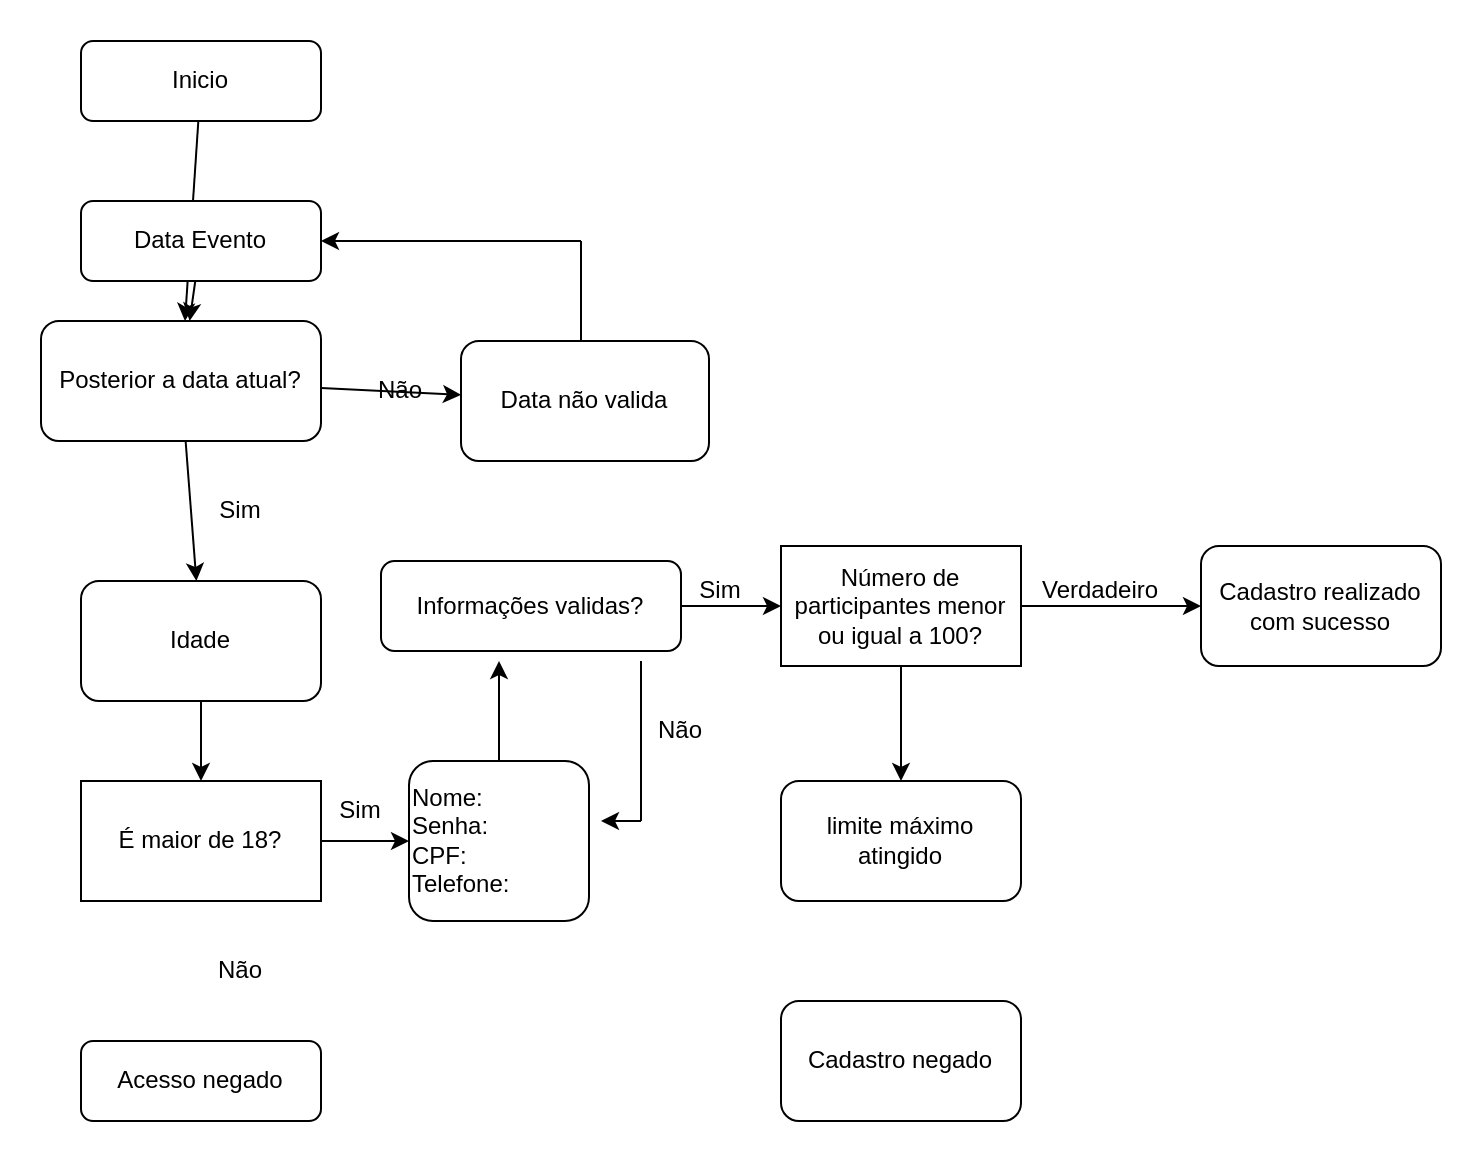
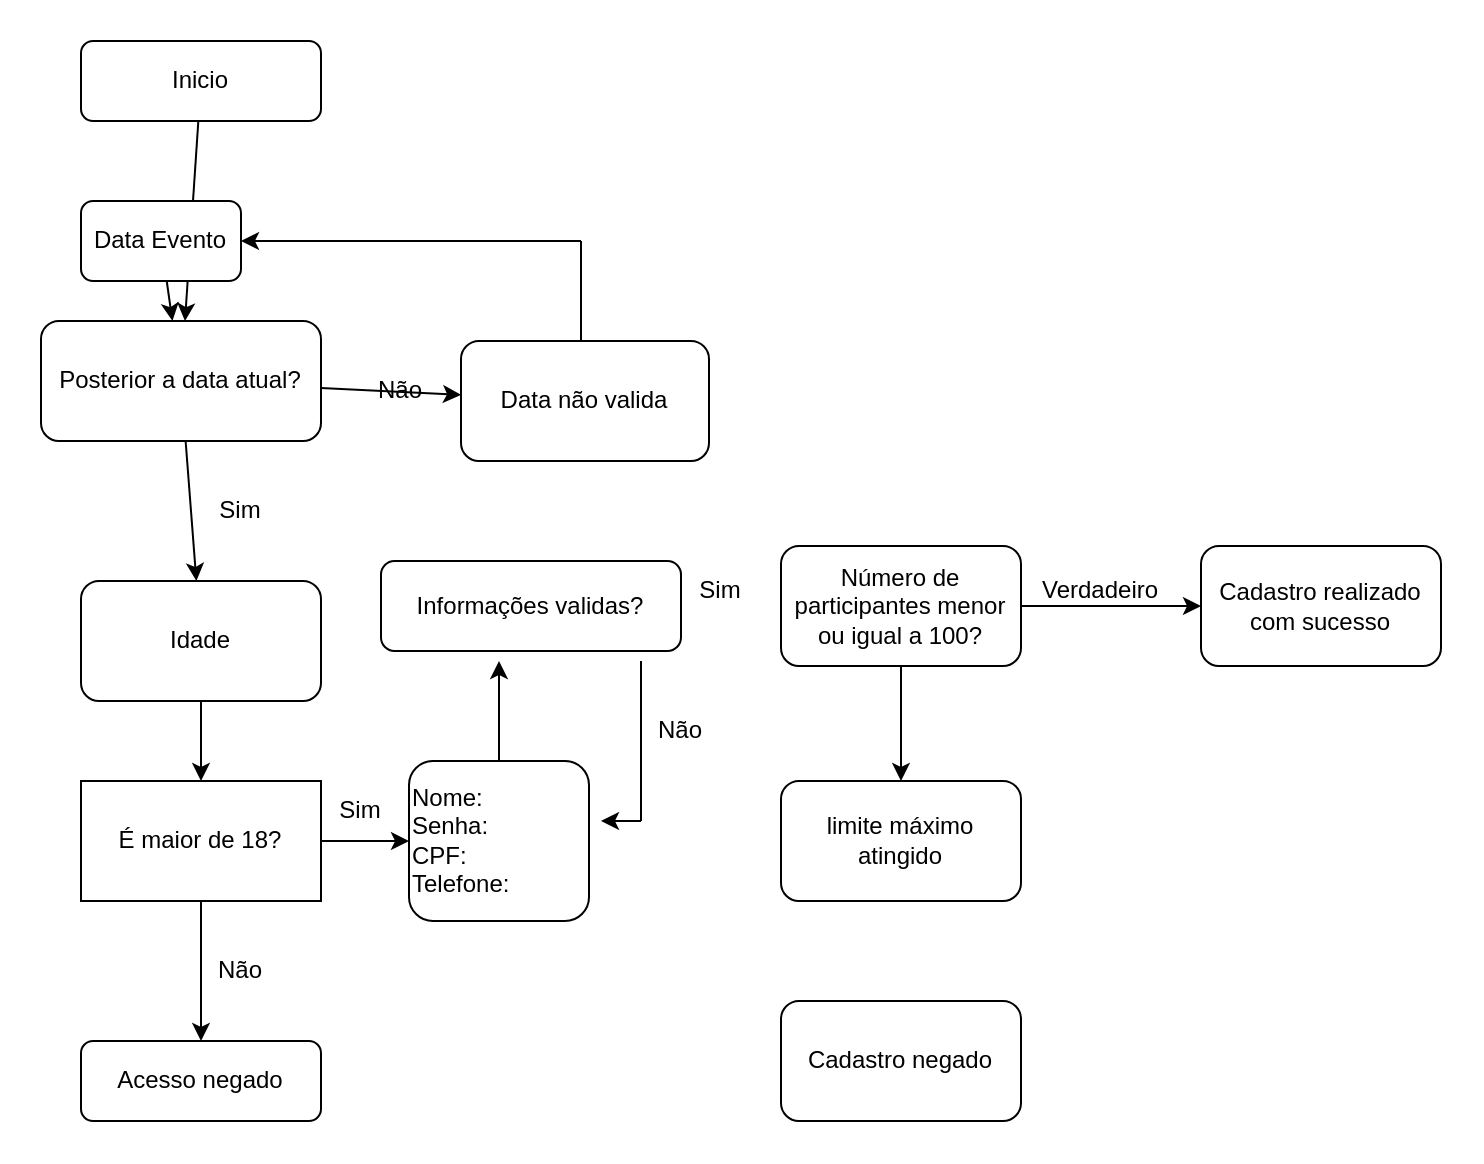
  <mxCell id="0" />
  <mxCell id="1" parent="0" />
  <mxCell id="2" value="" style="edgeStyle=none;rounded=0;orthogonalLoop=1;jettySize=auto;html=1;" edge="1" parent="1" source="3" target="17"><mxGeometry relative="1" as="geometry" /></mxCell>
  <mxCell id="3" value="Inicio" style="rounded=1;whiteSpace=wrap;html=1;fontSize=12;glass=0;strokeWidth=1;shadow=0;align=center;" parent="1" vertex="1"><mxGeometry x="40" y="20" width="120" height="40" as="geometry" /></mxCell>
  <mxCell id="4" value="Acesso negado" style="rounded=1;whiteSpace=wrap;html=1;fontSize=12;glass=0;strokeWidth=1;shadow=0;" parent="1" vertex="1"><mxGeometry x="40" y="520" width="120" height="40" as="geometry" /></mxCell>
  <mxCell id="5" value="" style="edgeStyle=none;rounded=0;orthogonalLoop=1;jettySize=auto;html=1;" edge="1" parent="1" source="6"><mxGeometry relative="1" as="geometry"><mxPoint x="249" y="330" as="targetPoint" /></mxGeometry></mxCell>
  <mxCell id="6" value="Nome:&lt;br&gt;Senha:&lt;br&gt;CPF:&lt;br&gt;Telefone:" style="rounded=1;whiteSpace=wrap;html=1;fontSize=12;glass=0;strokeWidth=1;shadow=0;align=left;" parent="1" vertex="1"><mxGeometry x="204" y="380" width="90" height="80" as="geometry" /></mxCell>
  <mxCell id="7" value="" style="edgeStyle=none;rounded=0;orthogonalLoop=1;jettySize=auto;html=1;" edge="1" parent="1" source="8" target="11"><mxGeometry relative="1" as="geometry" /></mxCell>
  <mxCell id="8" value="Idade" style="rounded=1;whiteSpace=wrap;html=1;align=center;" vertex="1" parent="1"><mxGeometry x="40" y="290" width="120" height="60" as="geometry" /></mxCell>
+ <mxCell id="9" value="" style="edgeStyle=none;rounded=0;orthogonalLoop=1;jettySize=auto;html=1;" edge="1" parent="1" source="11" target="4"><mxGeometry relative="1" as="geometry" /></mxCell>
  <mxCell id="10" value="" style="edgeStyle=none;rounded=0;orthogonalLoop=1;jettySize=auto;html=1;" edge="1" parent="1" source="11" target="6"><mxGeometry relative="1" as="geometry" /></mxCell>
  <mxCell id="11" value="É maior de 18?" style="rounded=0;whiteSpace=wrap;html=1;align=center;" vertex="1" parent="1"><mxGeometry x="40" y="390" width="120" height="60" as="geometry" /></mxCell>
  <mxCell id="12" value="Não" style="text;html=1;strokeColor=none;fillColor=none;align=center;verticalAlign=middle;whiteSpace=wrap;rounded=0;" vertex="1" parent="1"><mxGeometry x="90" y="470" width="60" height="30" as="geometry" /></mxCell>
  <mxCell id="13" value="" style="edgeStyle=none;rounded=0;orthogonalLoop=1;jettySize=auto;html=1;" edge="1" parent="1" source="14" target="17"><mxGeometry relative="1" as="geometry" /></mxCell>
- <mxCell id="14" value="Data Evento" style="rounded=1;whiteSpace=wrap;html=1;" vertex="1" parent="1"><mxGeometry x="40" y="100" width="120" height="40" as="geometry" /></mxCell>
+ <mxCell id="14" value="Data Evento" style="rounded=1;whiteSpace=wrap;html=1;" vertex="1" parent="1"><mxGeometry x="40" y="100" width="80" height="40" as="geometry" /></mxCell>
  <mxCell id="15" value="" style="edgeStyle=none;rounded=0;orthogonalLoop=1;jettySize=auto;html=1;" edge="1" parent="1" source="17" target="18"><mxGeometry relative="1" as="geometry" /></mxCell>
  <mxCell id="16" value="" style="edgeStyle=none;rounded=0;orthogonalLoop=1;jettySize=auto;html=1;" edge="1" parent="1" source="17" target="8"><mxGeometry relative="1" as="geometry" /></mxCell>
  <mxCell id="17" value="Posterior a data atual?" style="rounded=1;whiteSpace=wrap;html=1;" vertex="1" parent="1"><mxGeometry x="20" y="160" width="140" height="60" as="geometry" /></mxCell>
  <mxCell id="18" value="Data não valida" style="rounded=1;whiteSpace=wrap;html=1;" vertex="1" parent="1"><mxGeometry x="230" y="170" width="124" height="60" as="geometry" /></mxCell>
  <mxCell id="19" value="" style="endArrow=classic;html=1;rounded=0;entryX=1;entryY=0.5;entryDx=0;entryDy=0;" edge="1" parent="1" target="14"><mxGeometry width="50" height="50" relative="1" as="geometry"><mxPoint x="290" y="120" as="sourcePoint" /><mxPoint x="350" y="250" as="targetPoint" /><Array as="points" /></mxGeometry></mxCell>
  <mxCell id="20" value="Sim" style="text;html=1;strokeColor=none;fillColor=none;align=center;verticalAlign=middle;whiteSpace=wrap;rounded=0;" vertex="1" parent="1"><mxGeometry x="90" y="240" width="60" height="30" as="geometry" /></mxCell>
  <mxCell id="21" value="Não" style="text;html=1;strokeColor=none;fillColor=none;align=center;verticalAlign=middle;whiteSpace=wrap;rounded=0;" vertex="1" parent="1"><mxGeometry x="170" y="180" width="60" height="30" as="geometry" /></mxCell>
  <mxCell id="22" value="Sim" style="text;html=1;strokeColor=none;fillColor=none;align=center;verticalAlign=middle;whiteSpace=wrap;rounded=0;" vertex="1" parent="1"><mxGeometry x="150" y="390" width="60" height="30" as="geometry" /></mxCell>
- <mxCell id="23" value="" style="edgeStyle=none;rounded=0;orthogonalLoop=1;jettySize=auto;html=1;" edge="1" parent="1" source="24" target="27"><mxGeometry relative="1" as="geometry" /></mxCell>
  <mxCell id="24" value="Informações validas?" style="rounded=1;whiteSpace=wrap;html=1;" vertex="1" parent="1"><mxGeometry x="190" y="280" width="150" height="45" as="geometry" /></mxCell>
  <mxCell id="25" value="" style="edgeStyle=none;rounded=0;orthogonalLoop=1;jettySize=auto;html=1;" edge="1" parent="1" source="27" target="28"><mxGeometry relative="1" as="geometry" /></mxCell>
  <mxCell id="26" value="" style="edgeStyle=none;rounded=0;orthogonalLoop=1;jettySize=auto;html=1;" edge="1" parent="1" source="27" target="29"><mxGeometry relative="1" as="geometry" /></mxCell>
- <mxCell id="27" value="Número de participantes menor ou igual a 100?" style="whiteSpace=wrap;html=1;rounded=0;" vertex="1" parent="1"><mxGeometry x="390" y="272.5" width="120" height="60" as="geometry" /></mxCell>
+ <mxCell id="27" value="Número de participantes menor ou igual a 100?" style="rounded=1;whiteSpace=wrap;html=1;" vertex="1" parent="1"><mxGeometry x="390" y="272.5" width="120" height="60" as="geometry" /></mxCell>
  <mxCell id="28" value="Cadastro realizado com sucesso" style="rounded=1;whiteSpace=wrap;html=1;" vertex="1" parent="1"><mxGeometry x="600" y="272.5" width="120" height="60" as="geometry" /></mxCell>
  <mxCell id="29" value="limite máximo atingido" style="rounded=1;whiteSpace=wrap;html=1;" vertex="1" parent="1"><mxGeometry x="390" y="390" width="120" height="60" as="geometry" /></mxCell>
  <mxCell id="30" value="Cadastro negado" style="rounded=1;whiteSpace=wrap;html=1;" vertex="1" parent="1"><mxGeometry x="390" y="500" width="120" height="60" as="geometry" /></mxCell>
  <mxCell id="31" value="" style="endArrow=classic;html=1;rounded=0;" edge="1" parent="1"><mxGeometry width="50" height="50" relative="1" as="geometry"><mxPoint x="320" y="410" as="sourcePoint" /><mxPoint x="300" y="410" as="targetPoint" /></mxGeometry></mxCell>
  <mxCell id="32" value="" style="endArrow=none;html=1;rounded=0;" edge="1" parent="1"><mxGeometry width="50" height="50" relative="1" as="geometry"><mxPoint x="320" y="410" as="sourcePoint" /><mxPoint x="320" y="330" as="targetPoint" /></mxGeometry></mxCell>
  <mxCell id="33" value="" style="endArrow=none;html=1;rounded=0;" edge="1" parent="1"><mxGeometry width="50" height="50" relative="1" as="geometry"><mxPoint x="290" y="170" as="sourcePoint" /><mxPoint x="290" y="120" as="targetPoint" /></mxGeometry></mxCell>
  <mxCell id="34" value="Não" style="text;html=1;strokeColor=none;fillColor=none;align=center;verticalAlign=middle;whiteSpace=wrap;rounded=0;" vertex="1" parent="1"><mxGeometry x="310" y="350" width="60" height="30" as="geometry" /></mxCell>
  <mxCell id="35" value="Sim" style="text;html=1;strokeColor=none;fillColor=none;align=center;verticalAlign=middle;whiteSpace=wrap;rounded=0;" vertex="1" parent="1"><mxGeometry x="330" y="280" width="60" height="30" as="geometry" /></mxCell>
  <mxCell id="36" value="Verdadeiro" style="text;html=1;strokeColor=none;fillColor=none;align=center;verticalAlign=middle;whiteSpace=wrap;rounded=0;" vertex="1" parent="1"><mxGeometry x="520" y="280" width="60" height="30" as="geometry" /></mxCell>
